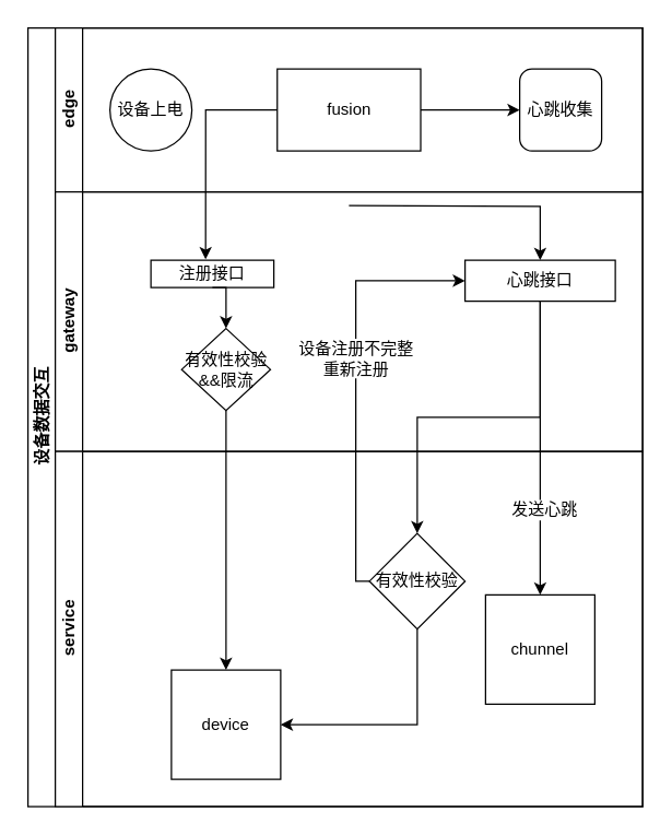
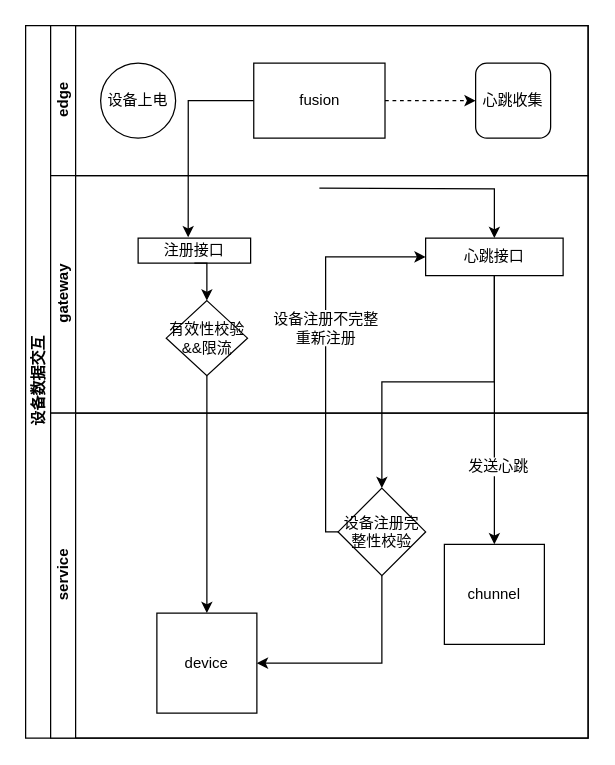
  <mxCell id="0" />
  <mxCell id="1" parent="0" />
  <mxCell id="2" value="设备数据交互" style="swimlane;html=1;childLayout=stackLayout;resizeParent=1;resizeParentMax=0;horizontal=0;startSize=20;horizontalStack=0;" parent="1" vertex="1"><mxGeometry x="20" y="20" width="450" height="570" as="geometry" /></mxCell>
  <mxCell id="3" value="edge" style="swimlane;html=1;startSize=20;horizontal=0;" parent="2" vertex="1"><mxGeometry x="20" width="430" height="120" as="geometry" /></mxCell>
  <mxCell id="4" value="设备上电" style="ellipse;whiteSpace=wrap;html=1;" parent="3" vertex="1"><mxGeometry x="40" y="30" width="60" height="60" as="geometry" /></mxCell>
- <mxCell id="5" style="edgeStyle=orthogonalEdgeStyle;rounded=0;orthogonalLoop=1;jettySize=auto;html=1;entryX=0;entryY=0.5;entryDx=0;entryDy=0;" edge="1" parent="3" source="6" target="7"><mxGeometry relative="1" as="geometry" /></mxCell>
+ <mxCell id="5" style="edgeStyle=orthogonalEdgeStyle;rounded=0;orthogonalLoop=1;jettySize=auto;html=1;entryX=0;entryY=0.5;entryDx=0;entryDy=0;dashed=1;" edge="1" parent="3" source="6" target="7"><mxGeometry relative="1" as="geometry" /></mxCell>
  <mxCell id="6" value="fusion" style="rounded=0;whiteSpace=wrap;html=1;fontFamily=Helvetica;fontSize=12;fontColor=#000000;align=center;" parent="3" vertex="1"><mxGeometry x="162.5" y="30" width="105" height="60" as="geometry" /></mxCell>
  <mxCell id="7" value="心跳收集" style="whiteSpace=wrap;html=1;rounded=1;" parent="3" vertex="1"><mxGeometry x="340" y="30" width="60" height="60" as="geometry" /></mxCell>
  <mxCell id="8" value="gateway" style="swimlane;html=1;startSize=20;horizontal=0;" parent="2" vertex="1"><mxGeometry x="20" y="120" width="430" height="190" as="geometry" /></mxCell>
  <mxCell id="9" value="注册接口" style="rounded=0;whiteSpace=wrap;html=1;" vertex="1" parent="8"><mxGeometry x="70" y="50" width="90" height="20" as="geometry" /></mxCell>
  <mxCell id="10" value="心跳接口" style="rounded=0;whiteSpace=wrap;html=1;" vertex="1" parent="8"><mxGeometry x="300" y="50" width="110" height="30" as="geometry" /></mxCell>
  <mxCell id="11" value="有效性校验&amp;amp;&amp;amp;限流" style="rhombus;whiteSpace=wrap;html=1;" vertex="1" parent="8"><mxGeometry x="92.5" y="100" width="65" height="60" as="geometry" /></mxCell>
  <mxCell id="12" value="service" style="swimlane;html=1;startSize=20;horizontal=0;" parent="2" vertex="1"><mxGeometry x="20" y="310" width="430" height="260" as="geometry" /></mxCell>
  <mxCell id="13" value="device" style="whiteSpace=wrap;html=1;aspect=fixed;" vertex="1" parent="12"><mxGeometry x="85" y="160" width="80" height="80" as="geometry" /></mxCell>
  <mxCell id="14" value="chunnel" style="whiteSpace=wrap;html=1;aspect=fixed;" vertex="1" parent="12"><mxGeometry x="315" y="105" width="80" height="80" as="geometry" /></mxCell>
  <mxCell id="15" style="edgeStyle=orthogonalEdgeStyle;rounded=0;orthogonalLoop=1;jettySize=auto;html=1;entryX=1;entryY=0.5;entryDx=0;entryDy=0;exitX=0.5;exitY=1;exitDx=0;exitDy=0;" edge="1" parent="12" source="16" target="13"><mxGeometry relative="1" as="geometry" /></mxCell>
- <mxCell id="16" value="有效性校验" style="rhombus;whiteSpace=wrap;html=1;" vertex="1" parent="12"><mxGeometry x="230" y="60" width="70" height="70" as="geometry" /></mxCell>
+ <mxCell id="16" value="设备注册完整性校验" style="rhombus;whiteSpace=wrap;html=1;" vertex="1" parent="12"><mxGeometry x="230" y="60" width="70" height="70" as="geometry" /></mxCell>
  <mxCell id="17" style="edgeStyle=orthogonalEdgeStyle;rounded=0;orthogonalLoop=1;jettySize=auto;html=1;exitX=0.5;exitY=1;exitDx=0;exitDy=0;entryX=0.5;entryY=0;entryDx=0;entryDy=0;" edge="1" parent="2" source="11" target="13"><mxGeometry relative="1" as="geometry" /></mxCell>
  <mxCell id="18" style="edgeStyle=orthogonalEdgeStyle;rounded=0;orthogonalLoop=1;jettySize=auto;html=1;entryX=0.445;entryY=-0.033;entryDx=0;entryDy=0;entryPerimeter=0;" edge="1" parent="2" source="6" target="9"><mxGeometry relative="1" as="geometry" /></mxCell>
  <mxCell id="19" style="edgeStyle=orthogonalEdgeStyle;rounded=0;orthogonalLoop=1;jettySize=auto;html=1;" edge="1" parent="2" target="10"><mxGeometry relative="1" as="geometry"><mxPoint x="235" y="130" as="sourcePoint" /></mxGeometry></mxCell>
  <mxCell id="20" style="edgeStyle=orthogonalEdgeStyle;rounded=0;orthogonalLoop=1;jettySize=auto;html=1;entryX=0.5;entryY=0;entryDx=0;entryDy=0;" edge="1" parent="2" source="10" target="14"><mxGeometry relative="1" as="geometry" /></mxCell>
  <mxCell id="21" value="发送心跳" style="text;html=1;align=center;verticalAlign=middle;resizable=0;points=[];labelBackgroundColor=#ffffff;" vertex="1" connectable="0" parent="20"><mxGeometry x="0.413" y="2" relative="1" as="geometry"><mxPoint as="offset" /></mxGeometry></mxCell>
  <mxCell id="22" style="edgeStyle=orthogonalEdgeStyle;rounded=0;orthogonalLoop=1;jettySize=auto;html=1;entryX=0.5;entryY=0;entryDx=0;entryDy=0;" edge="1" parent="2" source="10" target="16"><mxGeometry relative="1" as="geometry" /></mxCell>
  <mxCell id="23" style="edgeStyle=orthogonalEdgeStyle;rounded=0;orthogonalLoop=1;jettySize=auto;html=1;entryX=0;entryY=0.5;entryDx=0;entryDy=0;exitX=0;exitY=0.5;exitDx=0;exitDy=0;" edge="1" parent="2" source="16" target="10"><mxGeometry relative="1" as="geometry"><Array as="points"><mxPoint x="240" y="405" /><mxPoint x="240" y="185" /></Array></mxGeometry></mxCell>
  <mxCell id="24" value="设备注册不完整&lt;br&gt;重新注册" style="text;html=1;align=center;verticalAlign=middle;resizable=0;points=[];labelBackgroundColor=#ffffff;" vertex="1" connectable="0" parent="23"><mxGeometry x="0.124" y="1" relative="1" as="geometry"><mxPoint as="offset" /></mxGeometry></mxCell>
  <mxCell id="25" style="edgeStyle=orthogonalEdgeStyle;rounded=0;orthogonalLoop=1;jettySize=auto;html=1;exitX=0.5;exitY=1;exitDx=0;exitDy=0;" edge="1" parent="1" source="9"><mxGeometry relative="1" as="geometry"><mxPoint x="165" y="240" as="targetPoint" /></mxGeometry></mxCell>
